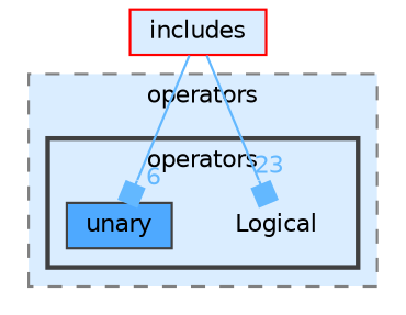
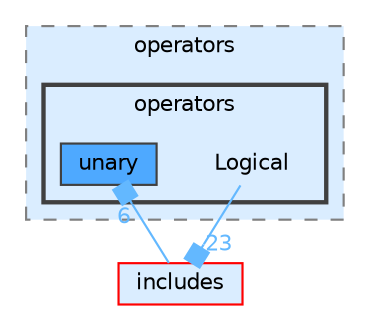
  digraph {
    compound=true
    node [fontname=Helvetica fontsize=10 shape=box style=filled]
    edge [arrowhead=box color=steelblue1 fontcolor=steelblue1 fontname=Helvetica fontsize=10 labeldistance=1.5 labelfontname=Helvetica labelfontsize=10 style=solid]
    n1 [height=0.2 label=Logical shape=plaintext width=0.4 style=""]
    n2 [color=grey25 fillcolor="#4ea9ff" height=0.2 label=unary width=0.4]
    n3 [color=red fillcolor="#daedff" height=0.2 label=includes width=0.4]
    subgraph cluster_1 {
      bgcolor="#daedff"
      fontname=Helvetica
      fontsize=10
      label=operators
      pencolor=grey50
      style="filled,dashed"
      subgraph cluster_2 {
        bgcolor="#daedff"
        fontname=Helvetica
        fontsize=10
        label=operators
        pencolor=grey25
        style="filled,bold"
        n1
        n2
      }
    }
-   n3 -> n1 [headlabel=23]
+   n1 -> n3 [headlabel=23]
    n3 -> n2 [headlabel=6]
  }
